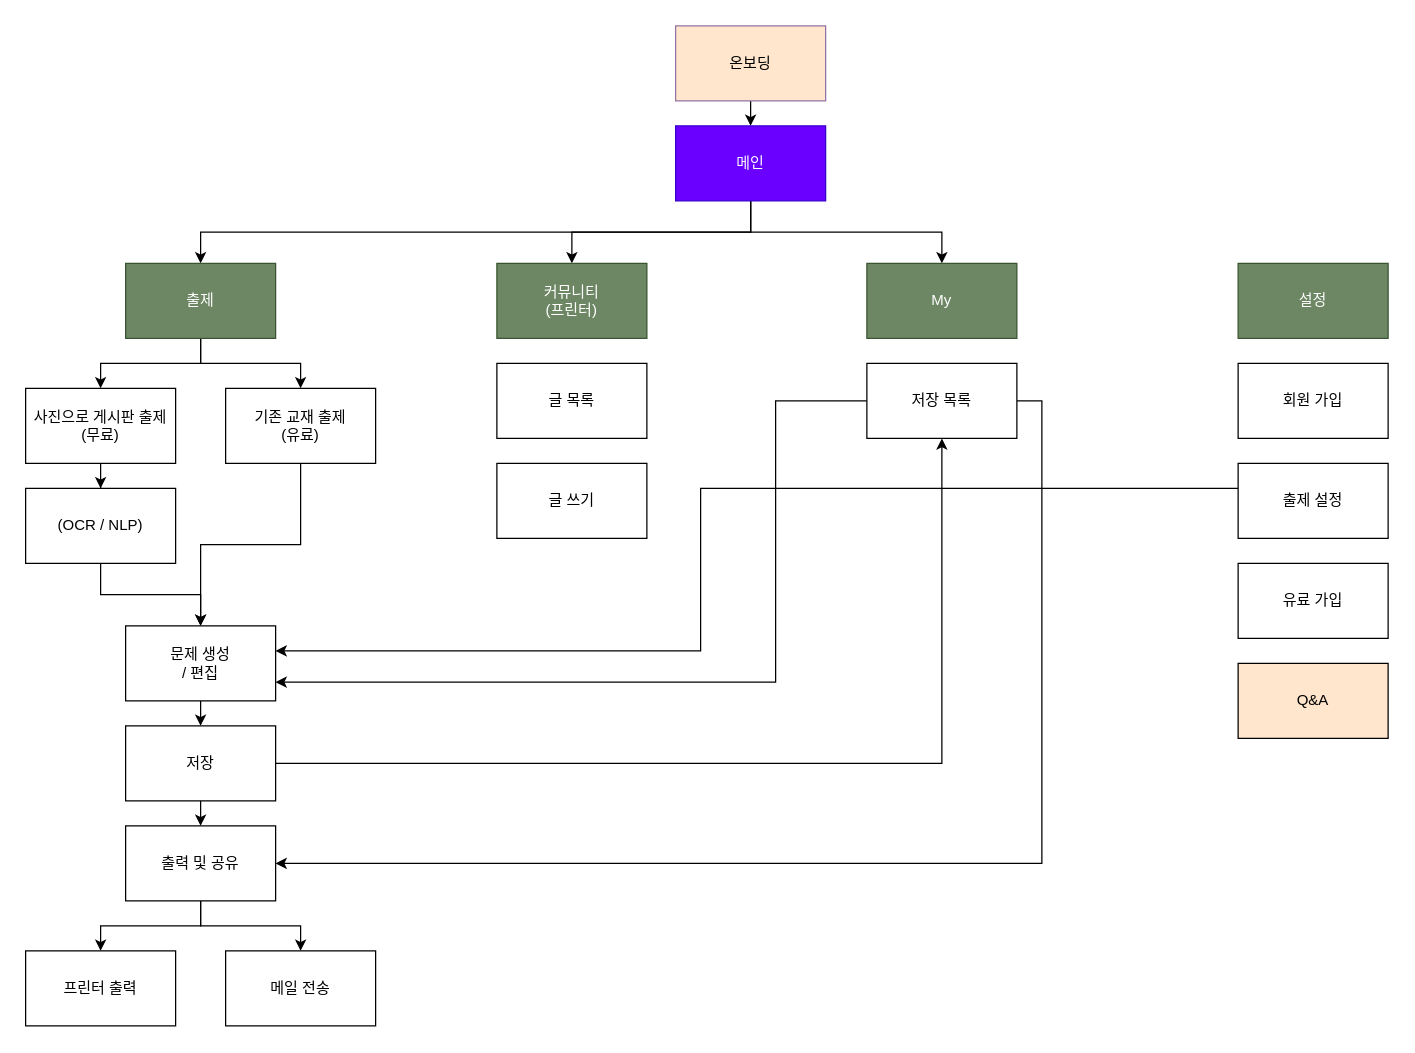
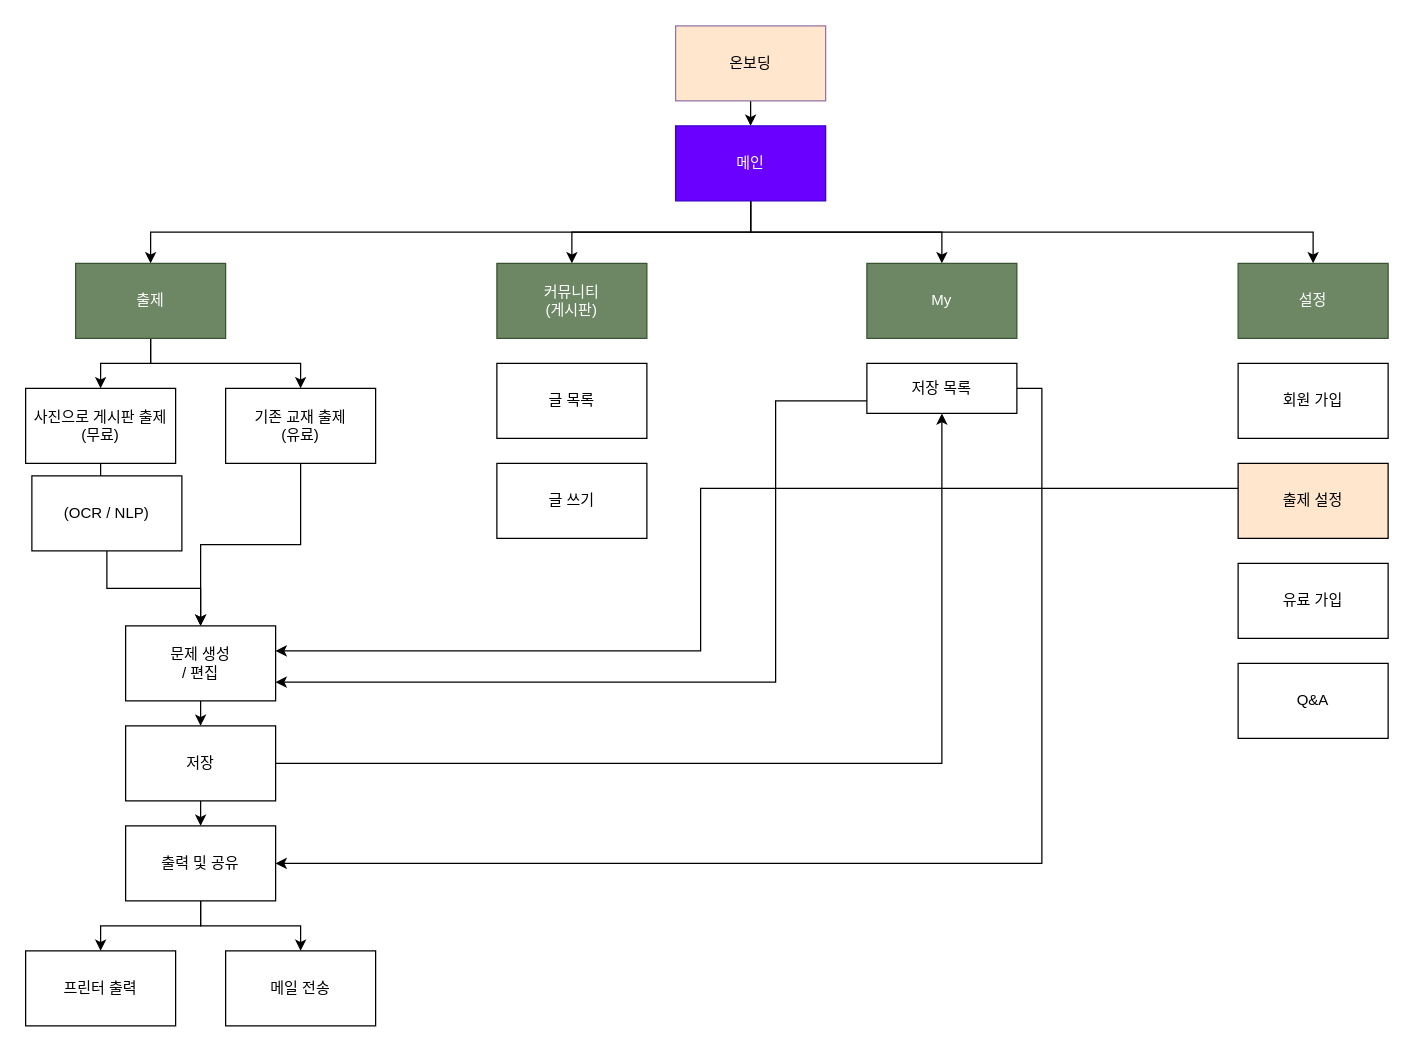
  <mxCell id="0" />
  <mxCell id="1" parent="0" />
  <mxCell id="2" style="edgeStyle=none;rounded=0;orthogonalLoop=1;jettySize=auto;html=1;exitX=0.5;exitY=1;exitDx=0;exitDy=0;entryX=0.5;entryY=0;entryDx=0;entryDy=0;" edge="1" parent="1" source="3" target="8"><mxGeometry relative="1" as="geometry" /></mxCell>
  <mxCell id="3" value="온보딩" style="rounded=0;whiteSpace=wrap;html=1;fillColor=#ffe6cc;strokeColor=#9673a6;" vertex="1" parent="1"><mxGeometry x="540" y="20" width="120" height="60" as="geometry" /></mxCell>
  <mxCell id="4" style="edgeStyle=orthogonalEdgeStyle;rounded=0;orthogonalLoop=1;jettySize=auto;html=1;exitX=0.5;exitY=1;exitDx=0;exitDy=0;entryX=0.5;entryY=0;entryDx=0;entryDy=0;" edge="1" parent="1" source="8" target="11"><mxGeometry relative="1" as="geometry" /></mxCell>
  <mxCell id="5" style="edgeStyle=orthogonalEdgeStyle;rounded=0;orthogonalLoop=1;jettySize=auto;html=1;exitX=0.5;exitY=1;exitDx=0;exitDy=0;entryX=0.5;entryY=0;entryDx=0;entryDy=0;" edge="1" parent="1" source="8" target="12"><mxGeometry relative="1" as="geometry" /></mxCell>
  <mxCell id="6" style="edgeStyle=orthogonalEdgeStyle;rounded=0;orthogonalLoop=1;jettySize=auto;html=1;exitX=0.5;exitY=1;exitDx=0;exitDy=0;" edge="1" parent="1" source="8" target="13"><mxGeometry relative="1" as="geometry" /></mxCell>
+ <mxCell id="7" style="edgeStyle=elbowEdgeStyle;rounded=0;orthogonalLoop=1;jettySize=auto;html=1;exitX=0.5;exitY=1;exitDx=0;exitDy=0;elbow=vertical;" edge="1" parent="1" source="8" target="14"><mxGeometry relative="1" as="geometry" /></mxCell>
  <mxCell id="8" value="메인" style="rounded=0;whiteSpace=wrap;html=1;fillColor=#6a00ff;fontColor=#ffffff;strokeColor=#3700CC;" vertex="1" parent="1"><mxGeometry x="540" y="100" width="120" height="60" as="geometry" /></mxCell>
  <mxCell id="9" style="edgeStyle=orthogonalEdgeStyle;rounded=0;orthogonalLoop=1;jettySize=auto;html=1;exitX=0.5;exitY=1;exitDx=0;exitDy=0;" edge="1" parent="1" source="11" target="17"><mxGeometry relative="1" as="geometry" /></mxCell>
  <mxCell id="10" style="edgeStyle=orthogonalEdgeStyle;rounded=0;orthogonalLoop=1;jettySize=auto;html=1;exitX=0.5;exitY=1;exitDx=0;exitDy=0;entryX=0.5;entryY=0;entryDx=0;entryDy=0;" edge="1" parent="1" source="11" target="19"><mxGeometry relative="1" as="geometry" /></mxCell>
- <mxCell id="11" value="출제" style="rounded=0;whiteSpace=wrap;html=1;fillColor=#6d8764;fontColor=#ffffff;strokeColor=#3A5431;flipH=0;" vertex="1" parent="1"><mxGeometry x="100" y="210" width="120" height="60" as="geometry" /></mxCell>
- <mxCell id="12" value="커뮤니티&lt;br&gt;(프린터)" style="rounded=0;whiteSpace=wrap;html=1;fillColor=#6d8764;fontColor=#ffffff;strokeColor=#3A5431;flipH=0;" vertex="1" parent="1"><mxGeometry x="397" y="210" width="120" height="60" as="geometry" /></mxCell>
+ <mxCell id="11" value="출제" style="rounded=0;whiteSpace=wrap;html=1;fillColor=#6d8764;fontColor=#ffffff;strokeColor=#3A5431;flipH=0;" vertex="1" parent="1"><mxGeometry x="60" y="210" width="120" height="60" as="geometry" /></mxCell>
+ <mxCell id="12" value="커뮤니티&lt;br&gt;(게시판)" style="rounded=0;whiteSpace=wrap;html=1;fillColor=#6d8764;fontColor=#ffffff;strokeColor=#3A5431;flipH=0;" vertex="1" parent="1"><mxGeometry x="397" y="210" width="120" height="60" as="geometry" /></mxCell>
  <mxCell id="13" value="My" style="rounded=0;whiteSpace=wrap;html=1;fillColor=#6d8764;fontColor=#ffffff;strokeColor=#3A5431;flipH=0;" vertex="1" parent="1"><mxGeometry x="693" y="210" width="120" height="60" as="geometry" /></mxCell>
  <mxCell id="14" value="설정" style="rounded=0;whiteSpace=wrap;html=1;fillColor=#6d8764;fontColor=#ffffff;strokeColor=#3A5431;flipH=0;" vertex="1" parent="1"><mxGeometry x="990" y="210" width="120" height="60" as="geometry" /></mxCell>
  <mxCell id="15" style="edgeStyle=orthogonalEdgeStyle;rounded=0;orthogonalLoop=1;jettySize=auto;html=1;exitX=0.5;exitY=1;exitDx=0;exitDy=0;" edge="1" parent="1" source="38" target="21"><mxGeometry relative="1" as="geometry"><mxPoint x="80" y="420" as="sourcePoint" /></mxGeometry></mxCell>
  <mxCell id="16" style="edgeStyle=orthogonalEdgeStyle;rounded=0;orthogonalLoop=1;jettySize=auto;html=1;entryX=0.5;entryY=0;entryDx=0;entryDy=0;" edge="1" parent="1" source="17" target="38"><mxGeometry relative="1" as="geometry" /></mxCell>
  <mxCell id="17" value="사진으로 게시판 출제&lt;br&gt;(무료)" style="rounded=0;whiteSpace=wrap;html=1;" vertex="1" parent="1"><mxGeometry x="20" y="310" width="120" height="60" as="geometry" /></mxCell>
  <mxCell id="18" style="edgeStyle=orthogonalEdgeStyle;rounded=0;orthogonalLoop=1;jettySize=auto;html=1;entryX=0.5;entryY=0;entryDx=0;entryDy=0;" edge="1" parent="1" source="19" target="21"><mxGeometry relative="1" as="geometry" /></mxCell>
  <mxCell id="19" value="기존 교재 출제&lt;br&gt;(유료)" style="rounded=0;whiteSpace=wrap;html=1;" vertex="1" parent="1"><mxGeometry x="180" y="310" width="120" height="60" as="geometry" /></mxCell>
  <mxCell id="20" style="edgeStyle=orthogonalEdgeStyle;rounded=0;orthogonalLoop=1;jettySize=auto;html=1;exitX=0.5;exitY=1;exitDx=0;exitDy=0;entryX=0.5;entryY=0;entryDx=0;entryDy=0;" edge="1" parent="1" source="21" target="29"><mxGeometry relative="1" as="geometry"><mxPoint x="170" y="600" as="targetPoint" /></mxGeometry></mxCell>
  <mxCell id="21" value="&lt;div&gt;문제 생성&lt;br&gt;/ 편집&lt;/div&gt;" style="rounded=0;whiteSpace=wrap;html=1;" vertex="1" parent="1"><mxGeometry x="100" y="500" width="120" height="60" as="geometry" /></mxCell>
  <mxCell id="22" value="프린터 출력" style="rounded=0;whiteSpace=wrap;html=1;" vertex="1" parent="1"><mxGeometry x="20" y="760" width="120" height="60" as="geometry" /></mxCell>
  <mxCell id="23" value="메일 전송" style="rounded=0;whiteSpace=wrap;html=1;" vertex="1" parent="1"><mxGeometry x="180" y="760" width="120" height="60" as="geometry" /></mxCell>
  <mxCell id="24" style="edgeStyle=orthogonalEdgeStyle;rounded=0;orthogonalLoop=1;jettySize=auto;html=1;exitX=0.5;exitY=1;exitDx=0;exitDy=0;" edge="1" parent="1" source="26" target="22"><mxGeometry relative="1" as="geometry" /></mxCell>
  <mxCell id="25" style="edgeStyle=orthogonalEdgeStyle;rounded=0;orthogonalLoop=1;jettySize=auto;html=1;exitX=0.5;exitY=1;exitDx=0;exitDy=0;" edge="1" parent="1" source="26" target="23"><mxGeometry relative="1" as="geometry" /></mxCell>
  <mxCell id="26" value="출력 및 공유" style="rounded=0;whiteSpace=wrap;html=1;" vertex="1" parent="1"><mxGeometry x="100" y="660" width="120" height="60" as="geometry" /></mxCell>
  <mxCell id="27" style="edgeStyle=orthogonalEdgeStyle;rounded=0;orthogonalLoop=1;jettySize=auto;html=1;exitX=0.5;exitY=1;exitDx=0;exitDy=0;entryX=0.5;entryY=0;entryDx=0;entryDy=0;" edge="1" parent="1" source="29" target="26"><mxGeometry relative="1" as="geometry" /></mxCell>
  <mxCell id="28" style="edgeStyle=orthogonalEdgeStyle;rounded=0;orthogonalLoop=1;jettySize=auto;html=1;entryX=0.5;entryY=1;entryDx=0;entryDy=0;" edge="1" parent="1" source="29" target="34"><mxGeometry relative="1" as="geometry" /></mxCell>
  <mxCell id="29" value="&lt;div&gt;저장&lt;/div&gt;" style="rounded=0;whiteSpace=wrap;html=1;" vertex="1" parent="1"><mxGeometry x="100" y="580" width="120" height="60" as="geometry" /></mxCell>
  <mxCell id="30" value="글 목록" style="rounded=0;whiteSpace=wrap;html=1;" vertex="1" parent="1"><mxGeometry x="397" y="290" width="120" height="60" as="geometry" /></mxCell>
  <mxCell id="31" value="글 쓰기" style="rounded=0;whiteSpace=wrap;html=1;" vertex="1" parent="1"><mxGeometry x="397" y="370" width="120" height="60" as="geometry" /></mxCell>
  <mxCell id="32" style="edgeStyle=orthogonalEdgeStyle;rounded=0;orthogonalLoop=1;jettySize=auto;html=1;exitX=1;exitY=0.5;exitDx=0;exitDy=0;entryX=1;entryY=0.5;entryDx=0;entryDy=0;" edge="1" parent="1" source="34" target="26"><mxGeometry relative="1" as="geometry" /></mxCell>
  <mxCell id="33" style="edgeStyle=orthogonalEdgeStyle;rounded=0;orthogonalLoop=1;jettySize=auto;html=1;entryX=1;entryY=0.75;entryDx=0;entryDy=0;" edge="1" parent="1" source="34" target="21"><mxGeometry relative="1" as="geometry"><Array as="points"><mxPoint x="620" y="320" /><mxPoint x="620" y="545" /></Array></mxGeometry></mxCell>
- <mxCell id="34" value="저장 목록" style="rounded=0;whiteSpace=wrap;html=1;" vertex="1" parent="1"><mxGeometry x="693" y="290" width="120" height="60" as="geometry" /></mxCell>
+ <mxCell id="34" value="저장 목록" style="rounded=0;whiteSpace=wrap;html=1;" vertex="1" parent="1"><mxGeometry x="693" y="290" width="120" height="40" as="geometry" /></mxCell>
  <mxCell id="35" value="회원 가입" style="rounded=0;whiteSpace=wrap;html=1;" vertex="1" parent="1"><mxGeometry x="990" y="290" width="120" height="60" as="geometry" /></mxCell>
  <mxCell id="36" style="edgeStyle=orthogonalEdgeStyle;rounded=0;orthogonalLoop=1;jettySize=auto;html=1;exitX=0;exitY=0.5;exitDx=0;exitDy=0;entryX=1;entryY=0.5;entryDx=0;entryDy=0;" edge="1" parent="1"><mxGeometry relative="1" as="geometry"><mxPoint x="990" y="390" as="sourcePoint" /><mxPoint x="220" y="520" as="targetPoint" /><Array as="points"><mxPoint x="560" y="390" /><mxPoint x="560" y="520" /></Array></mxGeometry></mxCell>
- <mxCell id="37" value="출제 설정" style="rounded=0;whiteSpace=wrap;html=1;" vertex="1" parent="1"><mxGeometry x="990" y="370" width="120" height="60" as="geometry" /></mxCell>
- <mxCell id="38" value="(OCR / NLP)" style="rounded=0;whiteSpace=wrap;html=1;" vertex="1" parent="1"><mxGeometry x="20" y="390" width="120" height="60" as="geometry" /></mxCell>
+ <mxCell id="37" value="출제 설정" style="rounded=0;whiteSpace=wrap;html=1;fillColor=#ffe6cc;" vertex="1" parent="1"><mxGeometry x="990" y="370" width="120" height="60" as="geometry" /></mxCell>
+ <mxCell id="38" value="(OCR / NLP)" style="rounded=0;whiteSpace=wrap;html=1;" vertex="1" parent="1"><mxGeometry x="25" y="380" width="120" height="60" as="geometry" /></mxCell>
  <mxCell id="39" value="유료 가입" style="rounded=0;whiteSpace=wrap;html=1;" vertex="1" parent="1"><mxGeometry x="990" y="450" width="120" height="60" as="geometry" /></mxCell>
- <mxCell id="40" value="Q&amp;amp;A" style="rounded=0;whiteSpace=wrap;html=1;fillColor=#ffe6cc;" vertex="1" parent="1"><mxGeometry x="990" y="530" width="120" height="60" as="geometry" /></mxCell>
+ <mxCell id="40" value="Q&amp;amp;A" style="rounded=0;whiteSpace=wrap;html=1;" vertex="1" parent="1"><mxGeometry x="990" y="530" width="120" height="60" as="geometry" /></mxCell>
